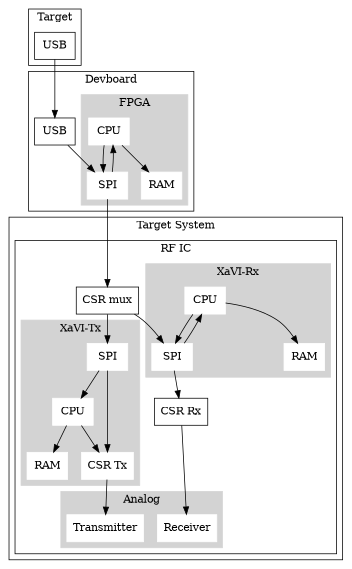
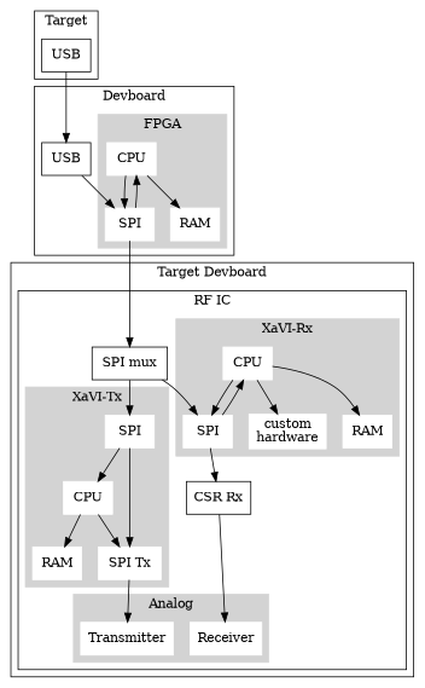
  digraph {
    node [color=white shape=box style=filled]
    n1 [label=CPU]
    n2 [label=RAM]
    n3 [label=SPI]
    n4 [label=USB color="" style=""]
    USB [color="" style=""]
    n6 [label=CPU]
    n7 [label=RAM]
    n8 [label=SPI]
+   n9 [label="custom\nhardware"]
    n10 [label=CPU]
-   n11 [label="CSR Tx"]
+   n11 [label="SPI Tx"]
    n12 [label=RAM]
    n13 [label=SPI]
    n14 [label=Receiver]
    n15 [label=Transmitter]
    n16 [label="CSR Rx" color="" style=""]
-   n17 [label="CSR mux" color="" style=""]
+   n17 [label="SPI mux" color="" style=""]
    subgraph cluster_1 {
      label=Devboard
      n4
      subgraph cluster_2 {
        color=lightgrey
        label=FPGA
        style=filled
        n1
        n2
        n3
      }
    }
    subgraph cluster_3 {
      label=Target
      USB
    }
    subgraph cluster_4 {
-     label="Target System"
+     label="Target Devboard"
      subgraph cluster_5 {
        label="RF IC"
        n16
        n17
        subgraph cluster_6 {
          color=lightgrey
          label="XaVI-Rx"
          style=filled
          n6
          n7
          n8
+         n9
        }
        subgraph cluster_7 {
          color=lightgrey
          label="XaVI-Tx"
          style=filled
          n10
          n11
          n12
          n13
        }
        subgraph cluster_8 {
          color=lightgrey
          label=Analog
          style=filled
          n14
          n15
        }
      }
    }
    n1 -> n2
    n1 -> n3
    n3 -> n1
    n3 -> n17
    n4 -> n3
    USB -> n4
    n6 -> n7
    n6 -> n8
+   n6 -> n9
    n8 -> n6
    n8 -> n16
    n10 -> n11
    n10 -> n12
    n11 -> n15
    n13 -> n10
    n13 -> n11
    n16 -> n14
    n17 -> n8
    n17 -> n13
  }
